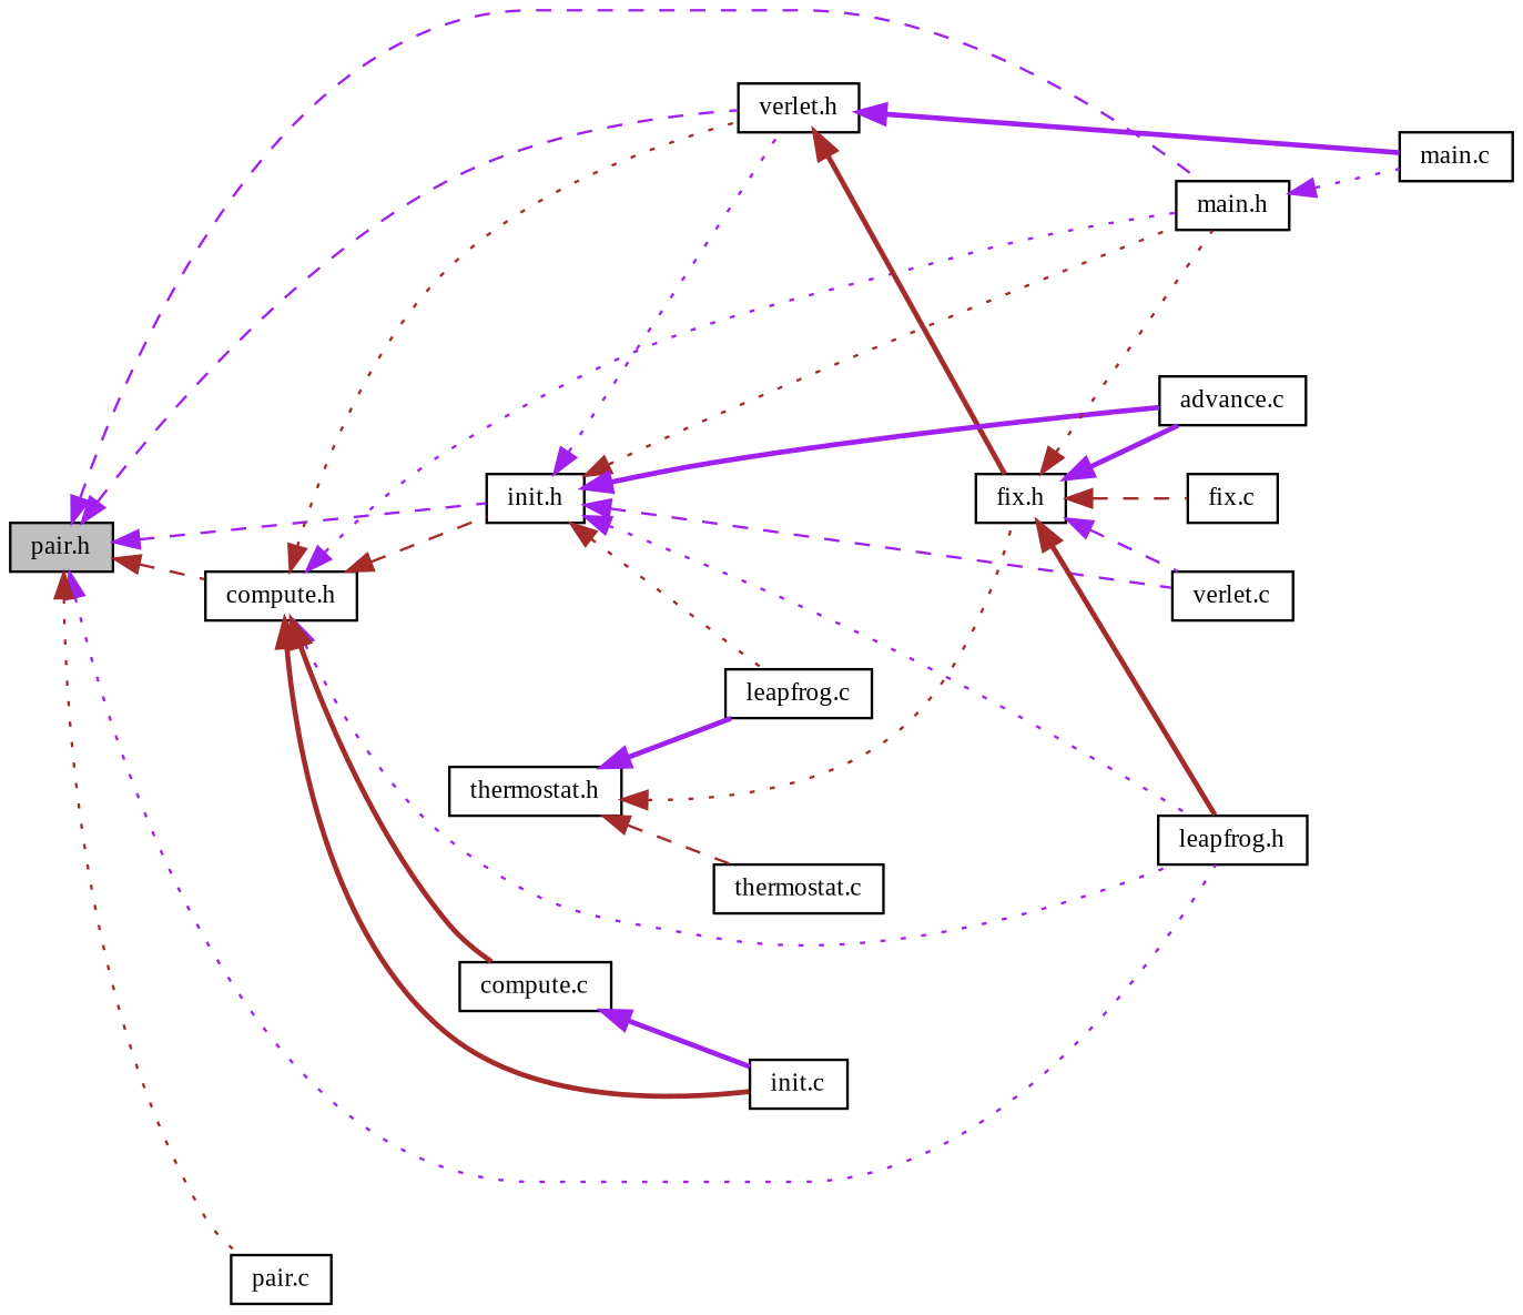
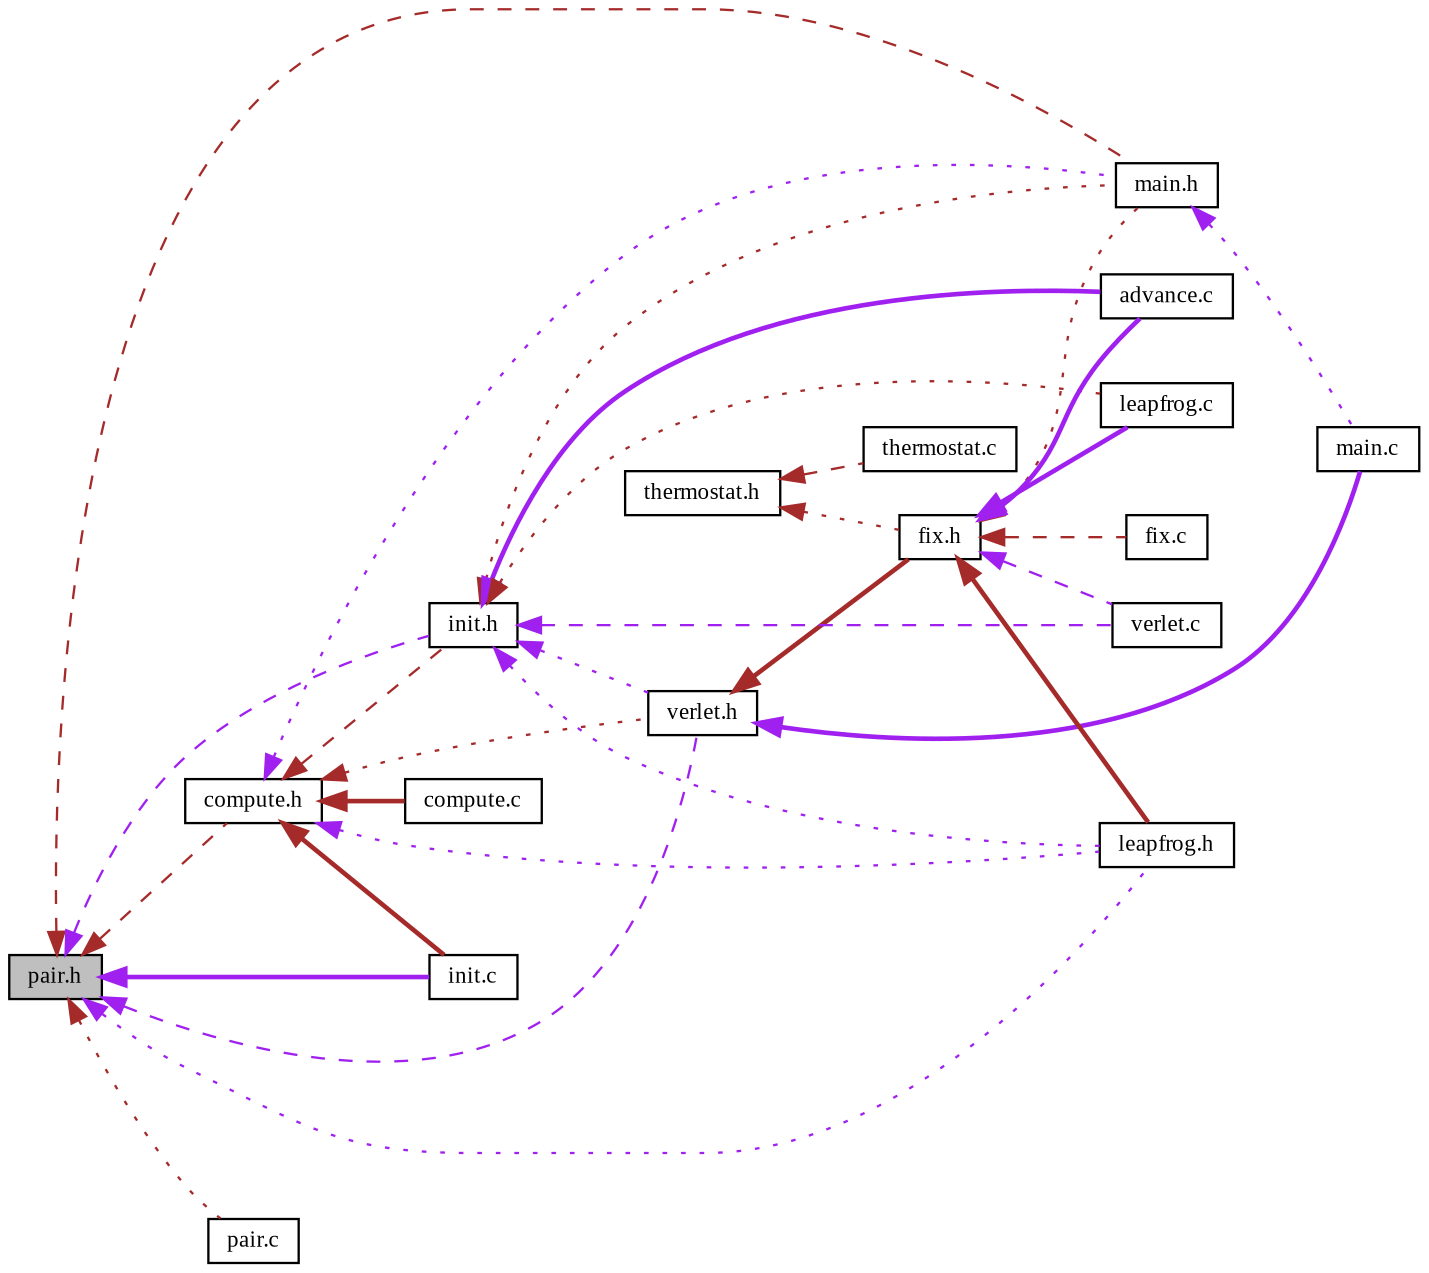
  digraph {
    fontname="Liberation Serif"
    rankdir=LR
    node [color=black fillcolor=white fontname="Liberation Serif" fontsize=10 shape=record style=filled]
    edge [color=brown dir=back fontname="Liberation Serif" fontsize=10 labelfontname=Helvetica labelfontsize=10 style=dotted]
    n1 [fillcolor=grey75 fontcolor=black height=0.2 label="pair.h" width=0.4]
    n2 [height=0.2 label="compute.h" width=0.4]
    n3 [height=0.2 label="main.h" width=0.4]
    n4 [height=0.2 label="leapfrog.h" width=0.4]
    n5 [height=0.2 label="verlet.h" width=0.4]
    n6 [height=0.2 label="init.h" width=0.4]
    n7 [height=0.2 label="init.c" width=0.4]
    n8 [height=0.2 label="pair.c" width=0.4]
    n9 [height=0.2 label="compute.c" width=0.4]
    n10 [height=0.2 label="main.c" width=0.4]
    n11 [height=0.2 label="fix.h" width=0.4]
    n12 [height=0.2 label="advance.c" width=0.4]
    n13 [height=0.2 label="leapfrog.c" width=0.4]
    n14 [height=0.2 label="verlet.c" width=0.4]
    n15 [height=0.2 label="thermostat.h" width=0.4]
    n16 [height=0.2 label="thermostat.c" width=0.4]
    n17 [height=0.2 label="fix.c" width=0.4]
    n1 -> n2 [style=dashed]
-   n1 -> n3 [color=purple style=dashed]
+   n1 -> n3 [style=dashed]
    n1 -> n4 [color=purple]
    n1 -> n5 [color=purple style=dashed]
    n1 -> n6 [color=purple style=dashed]
-   n9 -> n7 [color=purple style=bold]
+   n1 -> n7 [color=purple style=bold]
    n1 -> n8
    n2 -> n3 [color=purple]
    n2 -> n4 [color=purple]
    n2 -> n5
    n2 -> n6 [style=dashed]
    n2 -> n7 [style=bold]
    n2 -> n9 [style=bold]
    n3 -> n10 [color=purple]
    n5 -> n10 [color=purple style=bold]
    n5 -> n11 [style=bold]
    n6 -> n3
    n6 -> n4 [color=purple]
    n6 -> n5 [color=purple]
    n6 -> n12 [color=purple style=bold]
    n6 -> n13
    n6 -> n14 [color=purple style=dashed]
    n11 -> n3
    n11 -> n4 [style=bold]
    n11 -> n12 [color=purple style=bold]
-   n15 -> n13 [color=purple style=bold]
+   n11 -> n13 [color=purple style=bold]
    n11 -> n14 [color=purple style=dashed]
    n11 -> n17 [style=dashed]
    n15 -> n11
    n15 -> n16 [style=dashed]
  }
